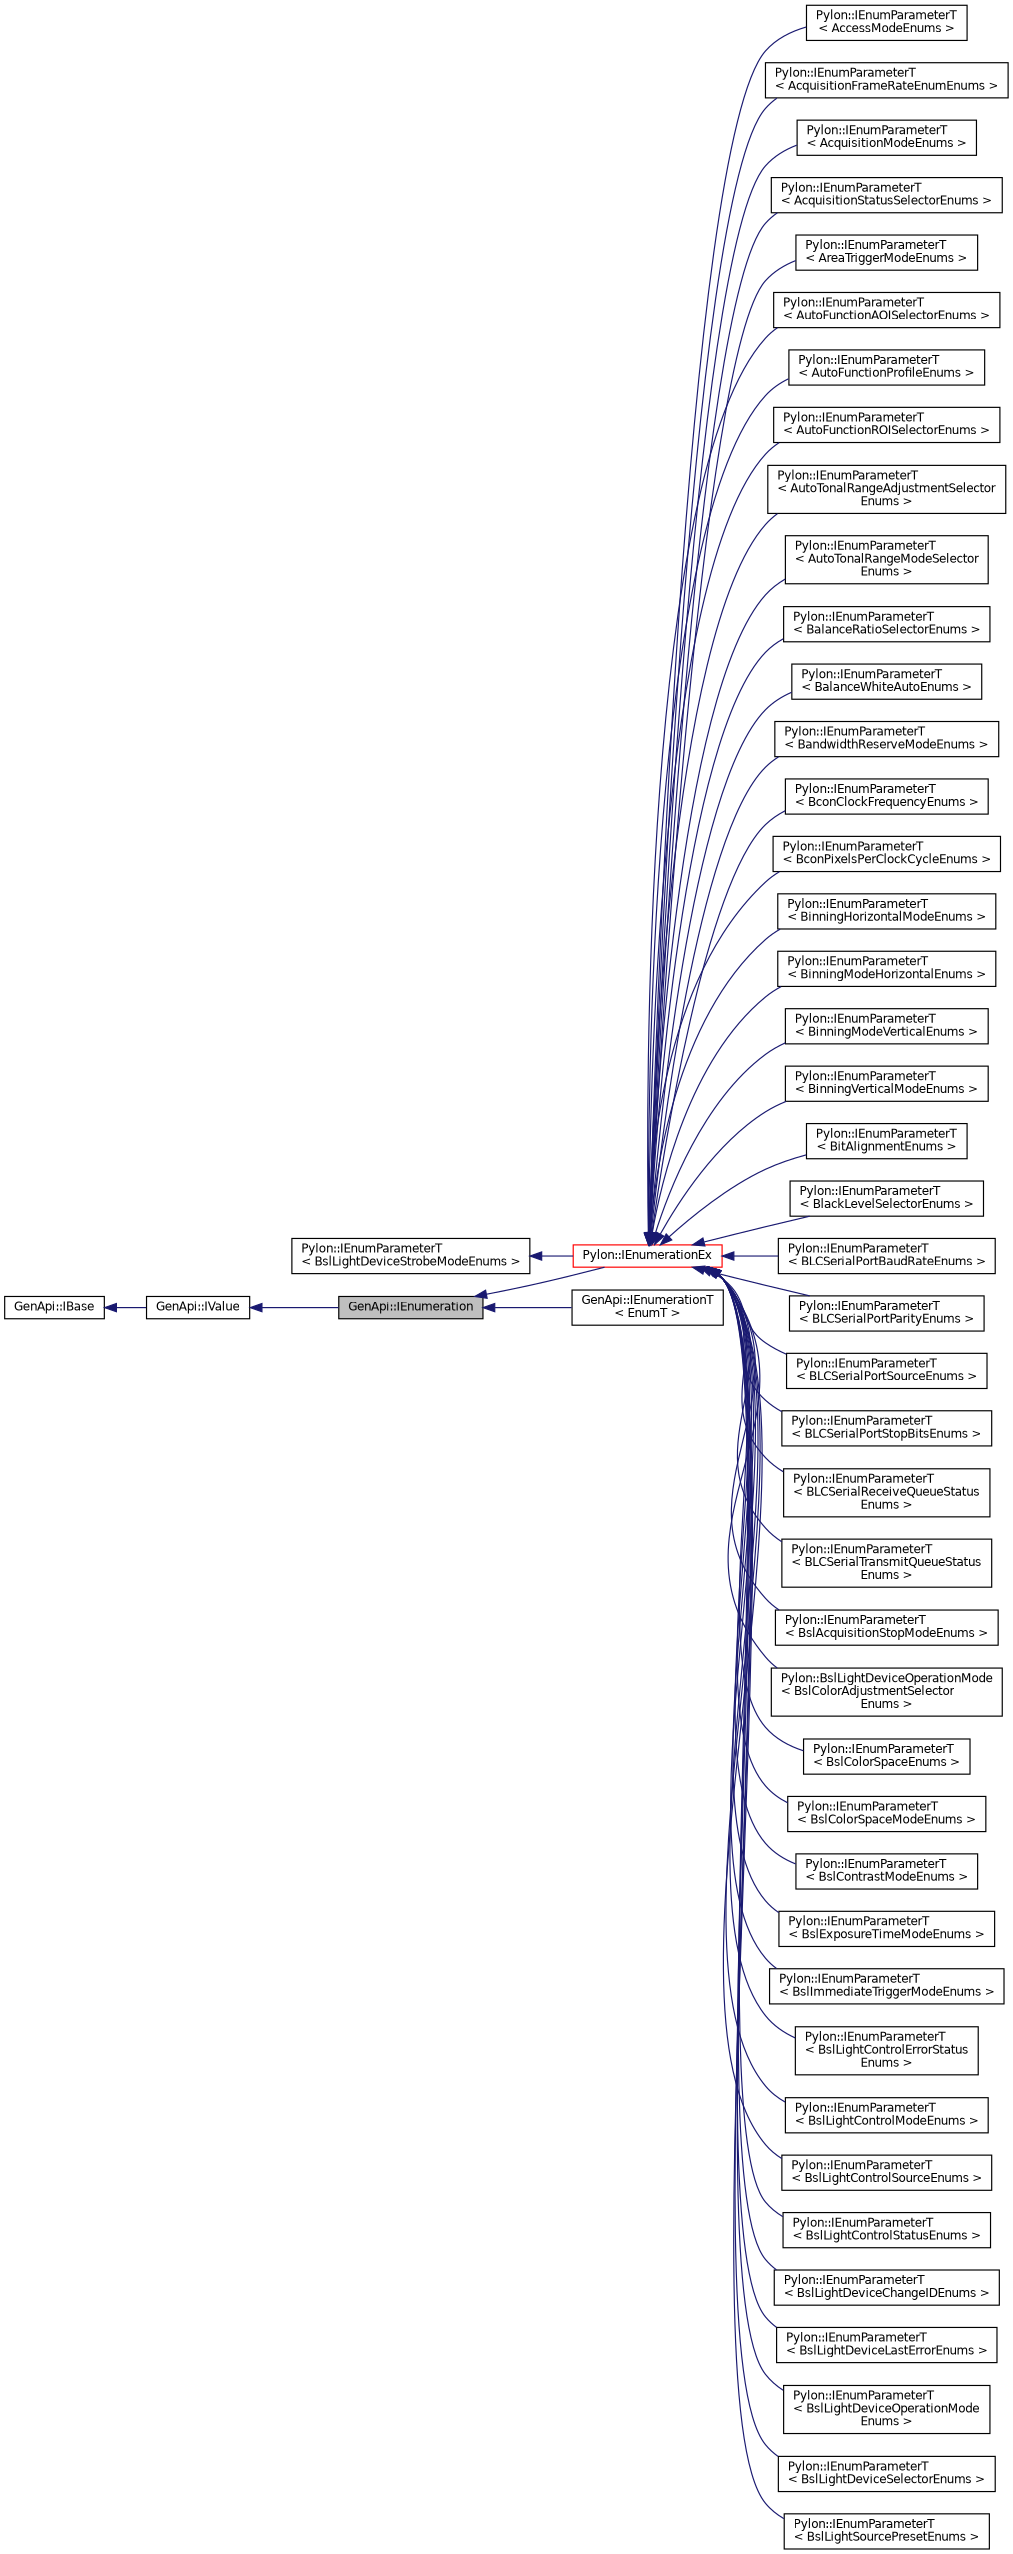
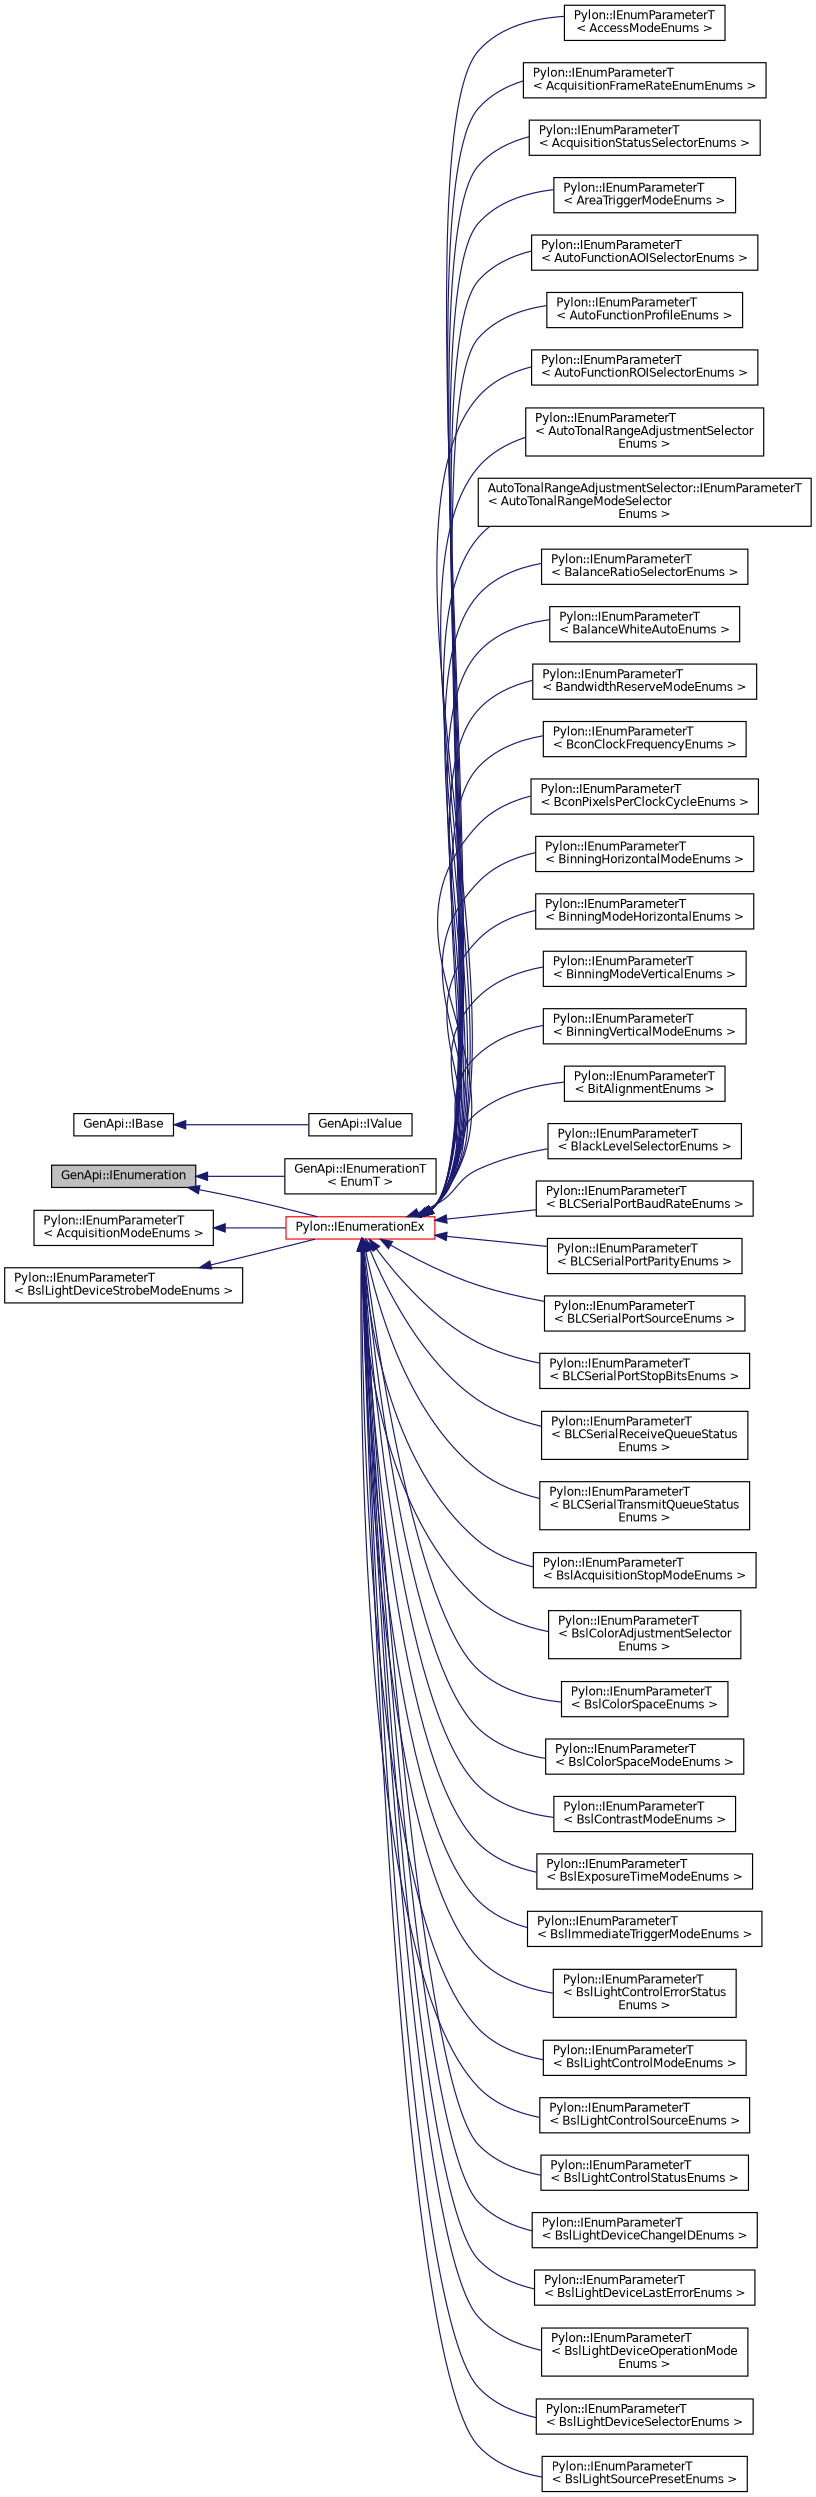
  digraph {
    rankdir=LR
    node [color=black fillcolor=white fontname=Helvetica fontsize=10 shape=record style=filled]
    edge [color=midnightblue dir=back fontname=Helvetica fontsize=10 labelfontname=Helvetica labelfontsize=10 style=solid]
    n1 [fillcolor=grey75 fontcolor=black height=0.2 label="GenApi::IEnumeration" width=0.4]
    n2 [height=0.2 label="GenApi::IEnumerationT\l\< EnumT \>" width=0.4]
    n3 [color=red height=0.2 label="Pylon::IEnumerationEx" width=0.4]
    n4 [height=0.2 label="Pylon::IEnumParameterT\l\< AccessModeEnums \>" width=0.4]
    n5 [height=0.2 label="Pylon::IEnumParameterT\l\< AcquisitionFrameRateEnumEnums \>" width=0.4]
    n6 [height=0.2 label="Pylon::IEnumParameterT\l\< AcquisitionModeEnums \>" width=0.4]
    n7 [height=0.2 label="Pylon::IEnumParameterT\l\< AcquisitionStatusSelectorEnums \>" width=0.4]
    n8 [height=0.2 label="Pylon::IEnumParameterT\l\< AreaTriggerModeEnums \>" width=0.4]
    n9 [height=0.2 label="Pylon::IEnumParameterT\l\< AutoFunctionAOISelectorEnums \>" width=0.4]
    n10 [height=0.2 label="Pylon::IEnumParameterT\l\< AutoFunctionProfileEnums \>" width=0.4]
    n11 [height=0.2 label="Pylon::IEnumParameterT\l\< AutoFunctionROISelectorEnums \>" width=0.4]
    n12 [height=0.2 label="Pylon::IEnumParameterT\l\< AutoTonalRangeAdjustmentSelector\lEnums \>" width=0.4]
-   n13 [height=0.2 label="Pylon::IEnumParameterT\l\< AutoTonalRangeModeSelector\lEnums \>" width=0.4]
+   n13 [height=0.2 label="AutoTonalRangeAdjustmentSelector::IEnumParameterT\l\< AutoTonalRangeModeSelector\lEnums \>" width=0.4]
    n14 [height=0.2 label="Pylon::IEnumParameterT\l\< BalanceRatioSelectorEnums \>" width=0.4]
    n15 [height=0.2 label="Pylon::IEnumParameterT\l\< BalanceWhiteAutoEnums \>" width=0.4]
    n16 [height=0.2 label="Pylon::IEnumParameterT\l\< BandwidthReserveModeEnums \>" width=0.4]
    n17 [height=0.2 label="Pylon::IEnumParameterT\l\< BconClockFrequencyEnums \>" width=0.4]
    n18 [height=0.2 label="Pylon::IEnumParameterT\l\< BconPixelsPerClockCycleEnums \>" width=0.4]
    n19 [height=0.2 label="Pylon::IEnumParameterT\l\< BinningHorizontalModeEnums \>" width=0.4]
    n20 [height=0.2 label="Pylon::IEnumParameterT\l\< BinningModeHorizontalEnums \>" width=0.4]
    n21 [height=0.2 label="Pylon::IEnumParameterT\l\< BinningModeVerticalEnums \>" width=0.4]
    n22 [height=0.2 label="Pylon::IEnumParameterT\l\< BinningVerticalModeEnums \>" width=0.4]
    n23 [height=0.2 label="Pylon::IEnumParameterT\l\< BitAlignmentEnums \>" width=0.4]
    n24 [height=0.2 label="Pylon::IEnumParameterT\l\< BlackLevelSelectorEnums \>" width=0.4]
    n25 [height=0.2 label="Pylon::IEnumParameterT\l\< BLCSerialPortBaudRateEnums \>" width=0.4]
    n26 [height=0.2 label="Pylon::IEnumParameterT\l\< BLCSerialPortParityEnums \>" width=0.4]
    n27 [height=0.2 label="Pylon::IEnumParameterT\l\< BLCSerialPortSourceEnums \>" width=0.4]
    n28 [height=0.2 label="Pylon::IEnumParameterT\l\< BLCSerialPortStopBitsEnums \>" width=0.4]
    n29 [height=0.2 label="Pylon::IEnumParameterT\l\< BLCSerialReceiveQueueStatus\lEnums \>" width=0.4]
    n30 [height=0.2 label="Pylon::IEnumParameterT\l\< BLCSerialTransmitQueueStatus\lEnums \>" width=0.4]
    n31 [height=0.2 label="Pylon::IEnumParameterT\l\< BslAcquisitionStopModeEnums \>" width=0.4]
-   n32 [height=0.2 label="Pylon::BslLightDeviceOperationMode\l\< BslColorAdjustmentSelector\lEnums \>" width=0.4]
+   n32 [height=0.2 label="Pylon::IEnumParameterT\l\< BslColorAdjustmentSelector\lEnums \>" width=0.4]
    n33 [height=0.2 label="Pylon::IEnumParameterT\l\< BslColorSpaceEnums \>" width=0.4]
    n34 [height=0.2 label="Pylon::IEnumParameterT\l\< BslColorSpaceModeEnums \>" width=0.4]
    n35 [height=0.2 label="Pylon::IEnumParameterT\l\< BslContrastModeEnums \>" width=0.4]
    n36 [height=0.2 label="Pylon::IEnumParameterT\l\< BslExposureTimeModeEnums \>" width=0.4]
    n37 [height=0.2 label="Pylon::IEnumParameterT\l\< BslImmediateTriggerModeEnums \>" width=0.4]
    n38 [height=0.2 label="Pylon::IEnumParameterT\l\< BslLightControlErrorStatus\lEnums \>" width=0.4]
    n39 [height=0.2 label="Pylon::IEnumParameterT\l\< BslLightControlModeEnums \>" width=0.4]
    n40 [height=0.2 label="Pylon::IEnumParameterT\l\< BslLightControlSourceEnums \>" width=0.4]
    n41 [height=0.2 label="Pylon::IEnumParameterT\l\< BslLightControlStatusEnums \>" width=0.4]
    n42 [height=0.2 label="Pylon::IEnumParameterT\l\< BslLightDeviceChangeIDEnums \>" width=0.4]
    n43 [height=0.2 label="Pylon::IEnumParameterT\l\< BslLightDeviceLastErrorEnums \>" width=0.4]
    n44 [height=0.2 label="Pylon::IEnumParameterT\l\< BslLightDeviceOperationMode\lEnums \>" width=0.4]
    n45 [height=0.2 label="Pylon::IEnumParameterT\l\< BslLightDeviceSelectorEnums \>" width=0.4]
    n46 [height=0.2 label="Pylon::IEnumParameterT\l\< BslLightSourcePresetEnums \>" width=0.4]
    n47 [height=0.2 label="GenApi::IValue" width=0.4]
    n48 [height=0.2 label="GenApi::IBase" width=0.4]
    n49 [height=0.2 label="Pylon::IEnumParameterT\l\< BslLightDeviceStrobeModeEnums \>" width=0.4]
    n1 -> n2
    n1 -> n3
    n3 -> n4
    n3 -> n5
-   n3 -> n6
+   n6 -> n3
    n3 -> n7
    n3 -> n8
    n3 -> n9
    n3 -> n10
    n3 -> n11
    n3 -> n12
    n3 -> n13
    n3 -> n14
    n3 -> n15
    n3 -> n16
    n3 -> n17
    n3 -> n18
    n3 -> n19
    n3 -> n20
    n3 -> n21
    n3 -> n22
    n3 -> n23
    n3 -> n24
    n3 -> n25
    n3 -> n26
    n3 -> n27
    n3 -> n28
    n3 -> n29
    n3 -> n30
    n3 -> n31
    n3 -> n32
    n3 -> n33
    n3 -> n34
    n3 -> n35
    n3 -> n36
    n3 -> n37
    n3 -> n38
    n3 -> n39
    n3 -> n40
    n3 -> n41
    n3 -> n42
    n3 -> n43
    n3 -> n44
    n3 -> n45
    n3 -> n46
-   n47 -> n1
    n48 -> n47
    n49 -> n3
  }
